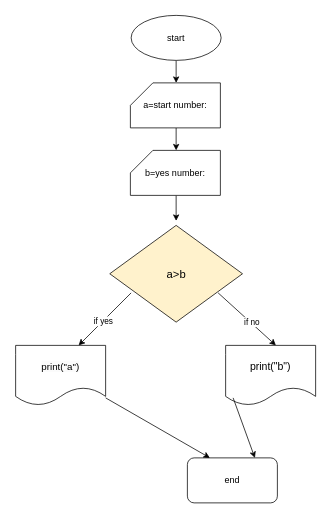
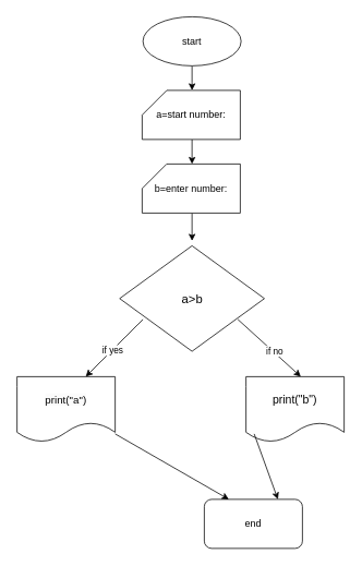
  <mxCell id="0" />
  <mxCell id="1" parent="0" />
  <mxCell id="2" value="" style="edgeStyle=orthogonalEdgeStyle;rounded=0;orthogonalLoop=1;jettySize=auto;html=1;" edge="1" parent="1" source="3"><mxGeometry relative="1" as="geometry"><mxPoint x="234" y="110" as="targetPoint" /></mxGeometry></mxCell>
  <mxCell id="3" value="start" style="ellipse;whiteSpace=wrap;html=1;" vertex="1" parent="1"><mxGeometry x="174" y="20" width="120" height="60" as="geometry" /></mxCell>
  <mxCell id="4" value="" style="edgeStyle=orthogonalEdgeStyle;rounded=0;orthogonalLoop=1;jettySize=auto;html=1;" edge="1" parent="1"><mxGeometry relative="1" as="geometry"><mxPoint x="234" y="170" as="sourcePoint" /><mxPoint x="234" y="200" as="targetPoint" /></mxGeometry></mxCell>
  <mxCell id="5" value="" style="edgeStyle=orthogonalEdgeStyle;rounded=0;orthogonalLoop=1;jettySize=auto;html=1;" edge="1" parent="1"><mxGeometry relative="1" as="geometry"><mxPoint x="234" y="260" as="sourcePoint" /><mxPoint x="234" y="294" as="targetPoint" /></mxGeometry></mxCell>
  <mxCell id="6" value="end" style="rounded=1;whiteSpace=wrap;html=1;" vertex="1" parent="1"><mxGeometry x="249" y="610" width="120" height="60" as="geometry" /></mxCell>
  <mxCell id="7" value="a=start&amp;nbsp;&lt;span style=&quot;background-color: initial;&quot;&gt;number:&lt;/span&gt;" style="shape=card;whiteSpace=wrap;html=1;" vertex="1" parent="1"><mxGeometry x="173" y="110" width="120" height="60" as="geometry" /></mxCell>
- <mxCell id="8" value="b=yes&amp;nbsp;&lt;span style=&quot;background-color: initial;&quot;&gt;number:&lt;/span&gt;" style="shape=card;whiteSpace=wrap;html=1;" vertex="1" parent="1"><mxGeometry x="173" y="200" width="120" height="60" as="geometry" /></mxCell>
- <mxCell id="9" value="&lt;font style=&quot;font-size: 15px;&quot;&gt;a&amp;gt;b&lt;/font&gt;" style="rhombus;whiteSpace=wrap;html=1;fillColor=#fff2cc;" vertex="1" parent="1"><mxGeometry x="145.5" y="300" width="177" height="129" as="geometry" /></mxCell>
+ <mxCell id="8" value="b=enter&amp;nbsp;&lt;span style=&quot;background-color: initial;&quot;&gt;number:&lt;/span&gt;" style="shape=card;whiteSpace=wrap;html=1;" vertex="1" parent="1"><mxGeometry x="173" y="200" width="120" height="60" as="geometry" /></mxCell>
+ <mxCell id="9" value="&lt;font style=&quot;font-size: 15px;&quot;&gt;a&amp;gt;b&lt;/font&gt;" style="rhombus;whiteSpace=wrap;html=1;" vertex="1" parent="1"><mxGeometry x="145.5" y="300" width="177" height="129" as="geometry" /></mxCell>
  <mxCell id="10" value="&lt;div style=&quot;&quot;&gt;&lt;pre style=&quot;&quot;&gt;&lt;font size=&quot;1&quot; face=&quot;Helvetica&quot;&gt;&lt;span style=&quot;white-space: normal; background-color: rgb(251, 251, 251); font-size: 13px;&quot;&gt;print(&quot;a&quot;)&lt;/span&gt;&lt;/font&gt;&lt;/pre&gt;&lt;/div&gt;" style="shape=document;whiteSpace=wrap;html=1;boundedLbl=1;" vertex="1" parent="1"><mxGeometry x="20" y="460" width="120" height="80" as="geometry" /></mxCell>
  <mxCell id="11" value="&lt;font style=&quot;font-size: 14px;&quot;&gt;print(&quot;b&quot;)&lt;/font&gt;" style="shape=document;whiteSpace=wrap;html=1;boundedLbl=1;" vertex="1" parent="1"><mxGeometry x="300" y="460" width="120" height="80" as="geometry" /></mxCell>
  <mxCell id="12" value="" style="endArrow=classic;html=1;rounded=0;" edge="1" parent="1"><mxGeometry width="50" height="50" relative="1" as="geometry"><mxPoint x="174" y="390" as="sourcePoint" /><mxPoint x="104" y="460" as="targetPoint" /></mxGeometry></mxCell>
  <mxCell id="13" value="if yes" style="edgeLabel;html=1;align=center;verticalAlign=middle;resizable=0;points=[];" vertex="1" connectable="0" parent="12"><mxGeometry x="0.072" relative="1" as="geometry"><mxPoint as="offset" /></mxGeometry></mxCell>
  <mxCell id="14" value="" style="endArrow=classic;html=1;rounded=0;" edge="1" parent="1"><mxGeometry width="50" height="50" relative="1" as="geometry"><mxPoint x="290" y="390" as="sourcePoint" /><mxPoint x="367" y="460" as="targetPoint" /></mxGeometry></mxCell>
  <mxCell id="15" value="if no" style="edgeLabel;html=1;align=center;verticalAlign=middle;resizable=0;points=[];" vertex="1" connectable="0" parent="14"><mxGeometry x="0.138" y="2" relative="1" as="geometry"><mxPoint x="-1" as="offset" /></mxGeometry></mxCell>
  <mxCell id="16" value="" style="endArrow=classic;html=1;rounded=0;entryX=0.75;entryY=0;entryDx=0;entryDy=0;" edge="1" parent="1" target="6"><mxGeometry width="50" height="50" relative="1" as="geometry"><mxPoint x="310" y="530" as="sourcePoint" /><mxPoint x="387" y="600" as="targetPoint" /></mxGeometry></mxCell>
  <mxCell id="17" value="" style="endArrow=classic;html=1;rounded=0;entryX=0.25;entryY=0;entryDx=0;entryDy=0;" edge="1" parent="1" target="6"><mxGeometry width="50" height="50" relative="1" as="geometry"><mxPoint x="140" y="530" as="sourcePoint" /><mxPoint x="222.5" y="600" as="targetPoint" /></mxGeometry></mxCell>
